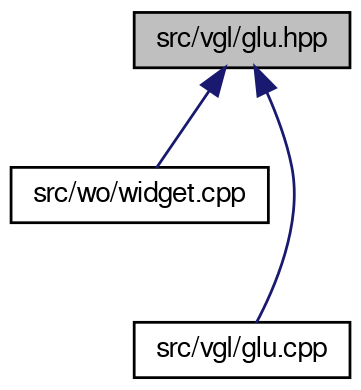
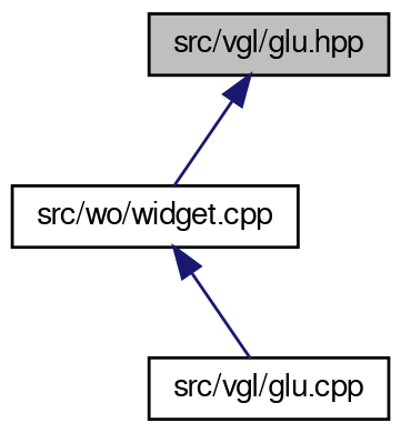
  digraph {
    node [color=black fontname=FreeSans fontsize=10 shape=record]
    edge [color=midnightblue dir=back fontname=FreeSans fontsize=10 labelfontname=FreeSans labelfontsize=10 style=solid]
    n1 [fillcolor=grey75 fontcolor=black height=0.2 label="src/vgl/glu.hpp" style=filled width=0.4]
    n2 [height=0.2 label="src/wo/widget.cpp" width=0.4]
    n3 [height=0.2 label="src/vgl/glu.cpp" width=0.4]
    n1 -> n2
-   n1 -> n3
+   n2 -> n3
  }
